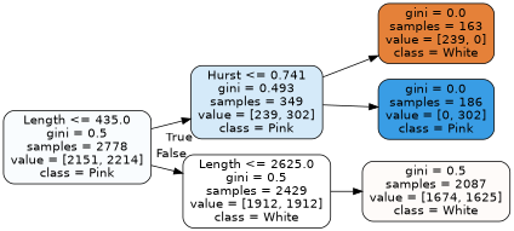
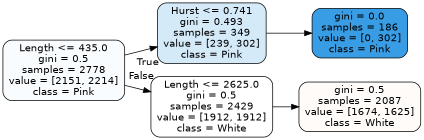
  digraph {
    rankdir=LR
    node [color=black fontname=helvetica shape=box style="filled, rounded"]
    edge [fontname=helvetica]
    n1 [fillcolor="#399de507" label="Length <= 435.0\ngini = 0.5\nsamples = 2778\nvalue = [2151, 2214]\nclass = Pink"]
    n2 [fillcolor="#399de535" label="Hurst <= 0.741\ngini = 0.493\nsamples = 349\nvalue = [239, 302]\nclass = Pink"]
    n3 [fillcolor="#e5813900" label="Length <= 2625.0\ngini = 0.5\nsamples = 2429\nvalue = [1912, 1912]\nclass = White"]
-   n4 [fillcolor="#e58139ff" label="gini = 0.0\nsamples = 163\nvalue = [239, 0]\nclass = White"]
    n5 [fillcolor="#399de5ff" label="gini = 0.0\nsamples = 186\nvalue = [0, 302]\nclass = Pink"]
    n6 [fillcolor="#e5813907" label="gini = 0.5\nsamples = 2087\nvalue = [1674, 1625]\nclass = White"]
    n1 -> n2 [headlabel=True labelangle=45 labeldistance=2.5]
    n1 -> n3 [headlabel=False labelangle=-45 labeldistance=2.5]
-   n2 -> n4
    n2 -> n5
    n3 -> n6
  }
